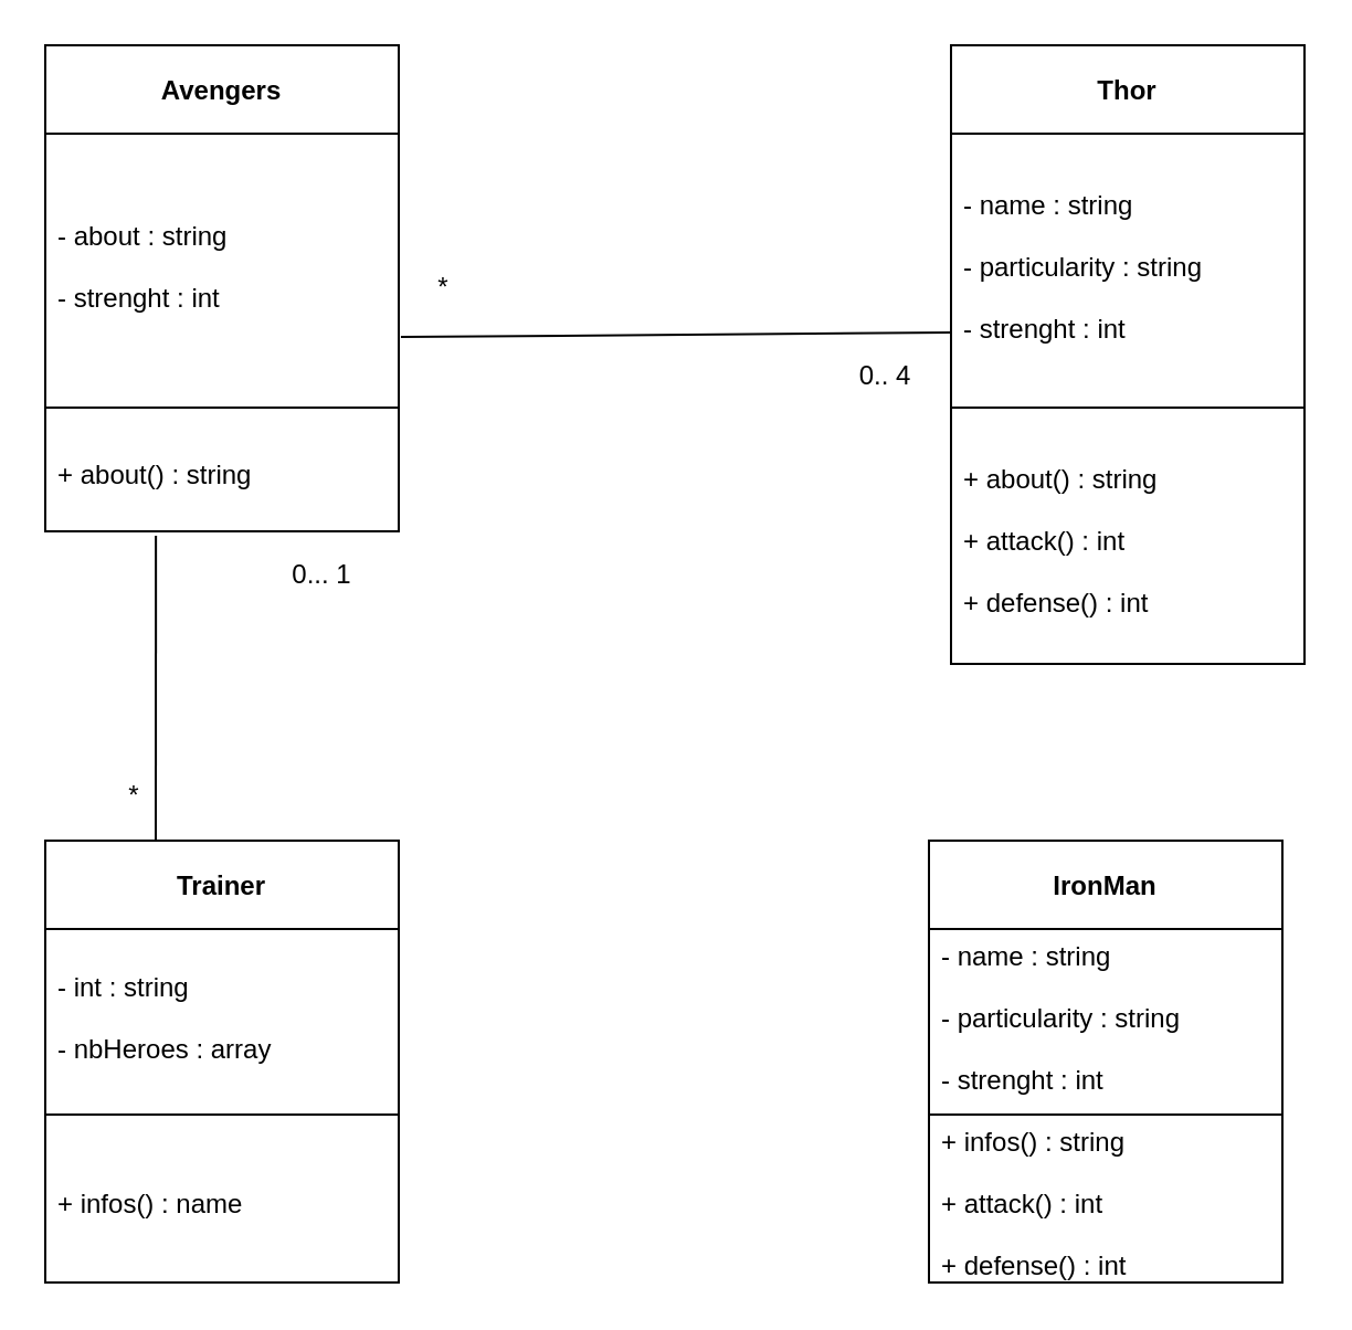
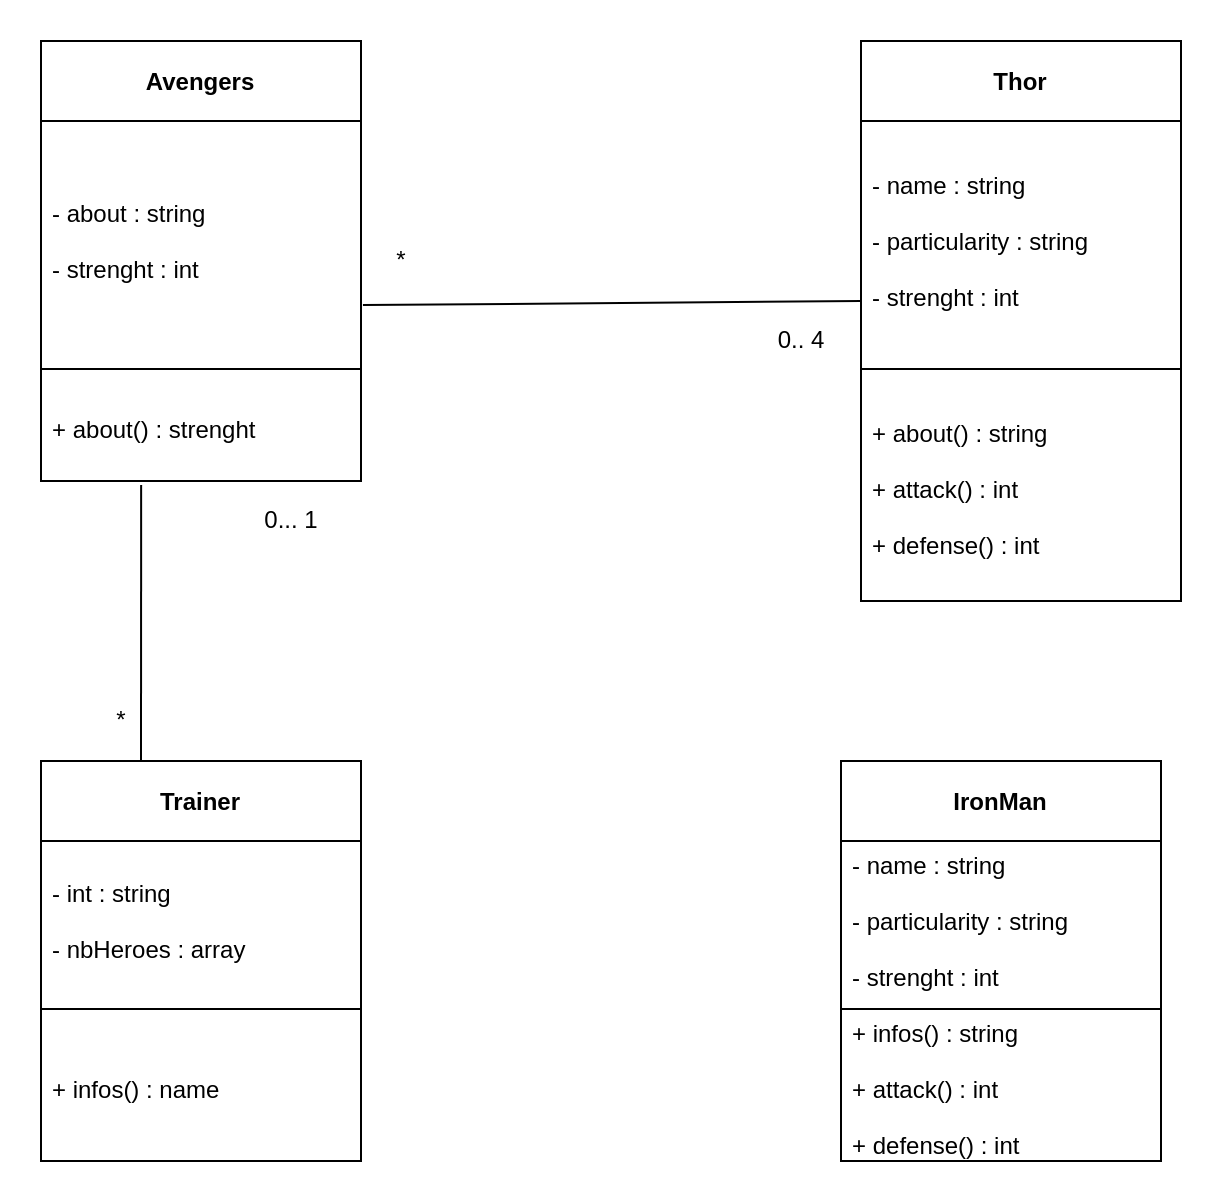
  <mxCell id="0" />
  <mxCell id="1" parent="0" />
  <mxCell id="2" value="Avengers" style="swimlane;fontStyle=1;align=center;verticalAlign=middle;childLayout=stackLayout;horizontal=1;startSize=40;horizontalStack=0;resizeParent=1;resizeParentMax=0;resizeLast=0;collapsible=1;marginBottom=0;" vertex="1" parent="1"><mxGeometry x="20" y="20" width="160" height="220" as="geometry" /></mxCell>
  <mxCell id="3" value="- about : string&#10;&#10;- strenght : int" style="text;strokeColor=none;fillColor=none;align=left;verticalAlign=middle;spacingLeft=4;spacingRight=4;overflow=hidden;rotatable=0;points=[[0,0.5],[1,0.5]];portConstraint=eastwest;" vertex="1" parent="2"><mxGeometry y="40" width="160" height="120" as="geometry" /></mxCell>
  <mxCell id="4" value="" style="line;strokeWidth=1;fillColor=none;align=left;verticalAlign=middle;spacingTop=-1;spacingLeft=3;spacingRight=3;rotatable=0;labelPosition=right;points=[];portConstraint=eastwest;" vertex="1" parent="2"><mxGeometry y="160" width="160" height="8" as="geometry" /></mxCell>
- <mxCell id="5" value="+ about() : string" style="text;strokeColor=none;fillColor=none;align=left;verticalAlign=middle;spacingLeft=4;spacingRight=4;overflow=hidden;rotatable=0;points=[[0,0.5],[1,0.5]];portConstraint=eastwest;" vertex="1" parent="2"><mxGeometry y="168" width="160" height="52" as="geometry" /></mxCell>
+ <mxCell id="5" value="+ about() : strenght" style="text;strokeColor=none;fillColor=none;align=left;verticalAlign=middle;spacingLeft=4;spacingRight=4;overflow=hidden;rotatable=0;points=[[0,0.5],[1,0.5]];portConstraint=eastwest;" vertex="1" parent="2"><mxGeometry y="168" width="160" height="52" as="geometry" /></mxCell>
  <mxCell id="6" value="Thor" style="swimlane;fontStyle=1;align=center;verticalAlign=middle;childLayout=stackLayout;horizontal=1;startSize=40;horizontalStack=0;resizeParent=1;resizeParentMax=0;resizeLast=0;collapsible=1;marginBottom=0;" vertex="1" parent="1"><mxGeometry x="430" y="20" width="160" height="280" as="geometry" /></mxCell>
  <mxCell id="7" value="- name : string&#10;&#10;- particularity : string&#10;&#10;- strenght : int" style="text;strokeColor=none;fillColor=none;align=left;verticalAlign=middle;spacingLeft=4;spacingRight=4;overflow=hidden;rotatable=0;points=[[0,0.5],[1,0.5]];portConstraint=eastwest;" vertex="1" parent="6"><mxGeometry y="40" width="160" height="120" as="geometry" /></mxCell>
  <mxCell id="8" value="" style="line;strokeWidth=1;fillColor=none;align=left;verticalAlign=middle;spacingTop=-1;spacingLeft=3;spacingRight=3;rotatable=0;labelPosition=right;points=[];portConstraint=eastwest;" vertex="1" parent="6"><mxGeometry y="160" width="160" height="8" as="geometry" /></mxCell>
  <mxCell id="9" value="+ about() : string &#10;&#10;+ attack() : int&#10;&#10;+ defense() : int" style="text;strokeColor=none;fillColor=none;align=left;verticalAlign=middle;spacingLeft=4;spacingRight=4;overflow=hidden;rotatable=0;points=[[0,0.5],[1,0.5]];portConstraint=eastwest;" vertex="1" parent="6"><mxGeometry y="168" width="160" height="112" as="geometry" /></mxCell>
  <mxCell id="10" value="Trainer" style="swimlane;fontStyle=1;align=center;verticalAlign=middle;childLayout=stackLayout;horizontal=1;startSize=40;horizontalStack=0;resizeParent=1;resizeParentMax=0;resizeLast=0;collapsible=1;marginBottom=0;" vertex="1" parent="1"><mxGeometry x="20" y="380" width="160" height="200" as="geometry" /></mxCell>
  <mxCell id="11" value="- int : string&#10;&#10;- nbHeroes : array" style="text;strokeColor=none;fillColor=none;align=left;verticalAlign=middle;spacingLeft=4;spacingRight=4;overflow=hidden;rotatable=0;points=[[0,0.5],[1,0.5]];portConstraint=eastwest;" vertex="1" parent="10"><mxGeometry y="40" width="160" height="80" as="geometry" /></mxCell>
  <mxCell id="12" value="" style="line;strokeWidth=1;fillColor=none;align=left;verticalAlign=middle;spacingTop=-1;spacingLeft=3;spacingRight=3;rotatable=0;labelPosition=right;points=[];portConstraint=eastwest;" vertex="1" parent="10"><mxGeometry y="120" width="160" height="8" as="geometry" /></mxCell>
  <mxCell id="13" value="+ infos() : name" style="text;strokeColor=none;fillColor=none;align=left;verticalAlign=middle;spacingLeft=4;spacingRight=4;overflow=hidden;rotatable=0;points=[[0,0.5],[1,0.5]];portConstraint=eastwest;" vertex="1" parent="10"><mxGeometry y="128" width="160" height="72" as="geometry" /></mxCell>
  <mxCell id="14" value="IronMan" style="swimlane;fontStyle=1;align=center;verticalAlign=middle;childLayout=stackLayout;horizontal=1;startSize=40;horizontalStack=0;resizeParent=1;resizeParentMax=0;resizeLast=0;collapsible=1;marginBottom=0;" vertex="1" parent="1"><mxGeometry x="420" y="380" width="160" height="200" as="geometry" /></mxCell>
  <mxCell id="15" value="- name : string&#10;&#10;- particularity : string&#10;&#10;- strenght : int" style="text;strokeColor=none;fillColor=none;align=left;verticalAlign=middle;spacingLeft=4;spacingRight=4;overflow=hidden;rotatable=0;points=[[0,0.5],[1,0.5]];portConstraint=eastwest;" vertex="1" parent="14"><mxGeometry y="40" width="160" height="80" as="geometry" /></mxCell>
  <mxCell id="16" value="" style="line;strokeWidth=1;fillColor=none;align=left;verticalAlign=middle;spacingTop=-1;spacingLeft=3;spacingRight=3;rotatable=0;labelPosition=right;points=[];portConstraint=eastwest;" vertex="1" parent="14"><mxGeometry y="120" width="160" height="8" as="geometry" /></mxCell>
  <mxCell id="17" value="+ infos() : string&#10;&#10;+ attack() : int&#10;&#10;+ defense() : int" style="text;strokeColor=none;fillColor=none;align=left;verticalAlign=middle;spacingLeft=4;spacingRight=4;overflow=hidden;rotatable=0;points=[[0,0.5],[1,0.5]];portConstraint=eastwest;" vertex="1" parent="14"><mxGeometry y="128" width="160" height="72" as="geometry" /></mxCell>
  <mxCell id="18" value="" style="endArrow=none;html=1;rounded=0;entryX=1.006;entryY=0.767;entryDx=0;entryDy=0;entryPerimeter=0;" edge="1" parent="1" target="3"><mxGeometry width="50" height="50" relative="1" as="geometry"><mxPoint x="430" y="150" as="sourcePoint" /><mxPoint x="300" y="150" as="targetPoint" /></mxGeometry></mxCell>
  <mxCell id="19" value="*" style="text;html=1;resizable=0;autosize=1;align=center;verticalAlign=middle;points=[];fillColor=none;strokeColor=none;rounded=0;" vertex="1" parent="1"><mxGeometry x="190" y="120" width="20" height="20" as="geometry" /></mxCell>
  <mxCell id="20" value="0.. 4" style="text;html=1;resizable=0;autosize=1;align=center;verticalAlign=middle;points=[];fillColor=none;strokeColor=none;rounded=0;" vertex="1" parent="1"><mxGeometry x="380" y="160" width="40" height="20" as="geometry" /></mxCell>
  <mxCell id="21" value="" style="endArrow=none;html=1;rounded=0;entryX=0.313;entryY=1.038;entryDx=0;entryDy=0;entryPerimeter=0;" edge="1" parent="1" target="5"><mxGeometry width="50" height="50" relative="1" as="geometry"><mxPoint x="70" y="380" as="sourcePoint" /><mxPoint x="120" y="330" as="targetPoint" /></mxGeometry></mxCell>
  <mxCell id="22" value="0... 1" style="text;html=1;resizable=0;autosize=1;align=center;verticalAlign=middle;points=[];fillColor=none;strokeColor=none;rounded=0;" vertex="1" parent="1"><mxGeometry x="125" y="250" width="40" height="20" as="geometry" /></mxCell>
  <mxCell id="23" value="*" style="text;html=1;resizable=0;autosize=1;align=center;verticalAlign=middle;points=[];fillColor=none;strokeColor=none;rounded=0;" vertex="1" parent="1"><mxGeometry x="50" y="350" width="20" height="20" as="geometry" /></mxCell>
